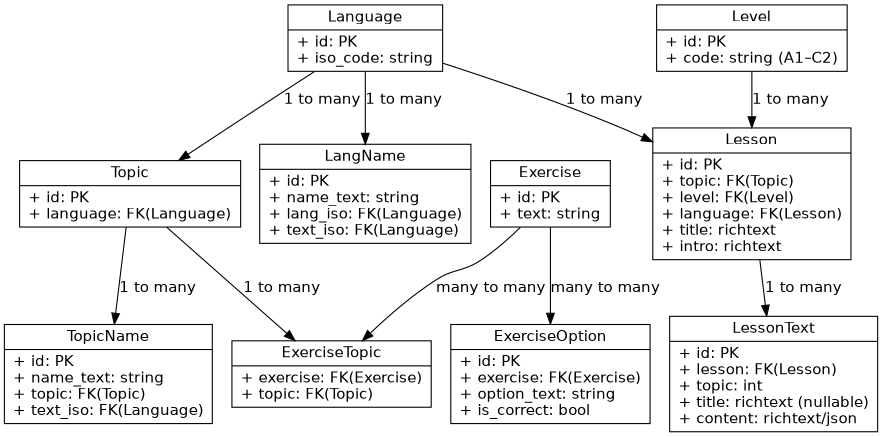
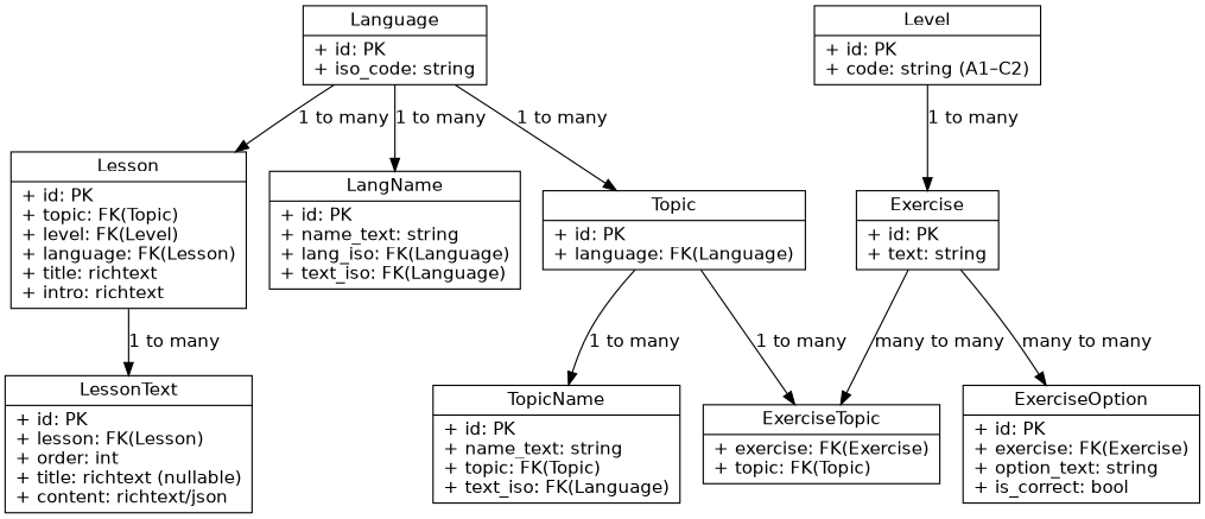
  digraph {
    fontname=Helvetica
    fontsize=10
    rankdir=TB
    node [fontname=Helvetica shape=record]
    edge [fontname=Helvetica]
    n1 [label="{Language|+ id: PK\l+ iso_code: string\l}"]
    n2 [label="{LangName|+ id: PK\l+ name_text: string\l+ lang_iso: FK(Language)\l+ text_iso: FK(Language)\l}"]
    n3 [label="{Topic|+ id: PK\l+ language: FK(Language)\l}"]
    n4 [label="{Lesson|+ id: PK\l+ topic: FK(Topic)\l+ level: FK(Level)\l+ language: FK(Lesson)\l+ title: richtext\l+ intro: richtext\l}"]
    n5 [label="{TopicName|+ id: PK\l+ name_text: string\l+ topic: FK(Topic)\l+ text_iso: FK(Language)\l}"]
    n6 [label="{ExerciseTopic|+ exercise: FK(Exercise)\l+ topic: FK(Topic)\l}"]
    n7 [label="{Level|+ id: PK\l+ code: string (A1–C2)\l}"]
-   n8 [label="{LessonText|+ id: PK\l+ lesson: FK(Lesson)\l+ topic: int\l+ title: richtext (nullable)\l+ content: richtext/json\l}"]
+   n8 [label="{LessonText|+ id: PK\l+ lesson: FK(Lesson)\l+ order: int\l+ title: richtext (nullable)\l+ content: richtext/json\l}"]
    n9 [label="{Exercise|+ id: PK\l+ text: string\l}"]
    n10 [label="{ExerciseOption|+ id: PK\l+ exercise: FK(Exercise)\l+ option_text: string\l+ is_correct: bool\l}"]
    n1 -> n2 [label="1 to many"]
    n1 -> n3 [label="1 to many"]
    n1 -> n4 [label="1 to many"]
    n3 -> n5 [label="1 to many"]
    n3 -> n6 [label="1 to many"]
    n4 -> n8 [label="1 to many"]
-   n7 -> n4 [label="1 to many"]
+   n7 -> n9 [label="1 to many"]
    n9 -> n6 [label="many to many"]
    n9 -> n10 [label="many to many"]
  }
